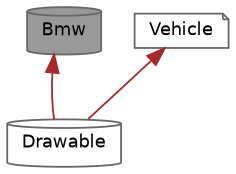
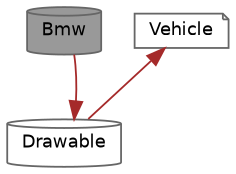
  digraph {
    node [color=gray40 fillcolor=white fontname=Helvetica fontsize=10 shape=cylinder style=filled]
    edge [color=brown dir=back fontname=Helvetica fontsize=10 labelfontname=Helvetica labelfontsize=10 style=solid]
    n1 [fillcolor=grey60 fontcolor=black height=0.2 label=Bmw width=0.4]
    n2 [height=0.2 label=Vehicle shape=note width=0.4]
    n3 [height=0.2 label=Drawable width=0.4]
    n2 -> n3
-   n1 -> n3
+   n3 -> n1
  }
